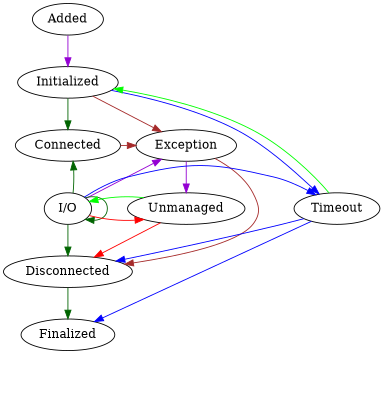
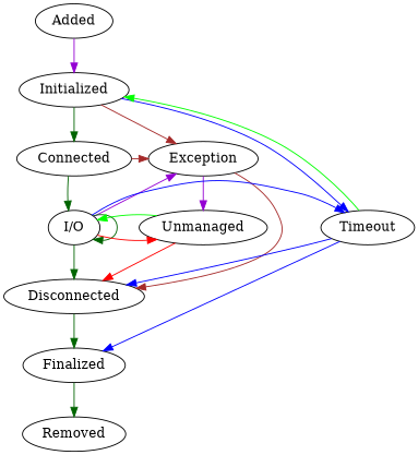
  digraph {
    node [group=success]
    edge [color=darkgreen weight=1]
    n1 [label=Added]
    n2 [label=Initialized]
    n3 [label=Connected]
    n4 [group=unmanaged label=Exception]
    n5 [label="I/O"]
    n6 [group=unmanaged label=Unmanaged]
    n7 [group=timeout label=Timeout]
    n8 [label=Disconnected]
    n9 [label=Finalized]
+   n10 [label=Removed]
    subgraph sub_1 {
      label="Engine initialization"
      n1
      n2
    }
    subgraph sub_2 {
      label="I/O processing"
      subgraph sub_3 {
        label="I/O processing"
        rank=same
        n3
        n4
      }
      subgraph sub_4 {
        label="I/O processing"
        rank=same
        n5
        n6
        n7
      }
    }
    subgraph sub_5 {
      label=Finalization
      n8
      n9
+     n10
    }
    n1 -> n2 [color=darkviolet]
    n2 -> n3
    n2 -> n4 [color=brown weight=0]
    n2 -> n7 [color=blue weight=""]
    n3 -> n4 [color=brown weight=""]
-   n5 -> n3
+   n3 -> n5
    n4 -> n6 [color=darkviolet]
    n4 -> n8 [color=brown weight=""]
    n5 -> n4 [color=darkviolet weight=""]
    n5 -> n5 [weight=""]
    n5 -> n6 [color=red weight=""]
    n5 -> n7 [color=blue weight=0.9]
    n5 -> n8
    n6 -> n5 [color=green]
    n6 -> n8 [color=red weight=0]
    n7 -> n2 [color=green weight=""]
    n7 -> n8 [color=blue weight=0]
    n7 -> n9 [color=blue weight=0]
    n8 -> n9
+   n9 -> n10
  }
